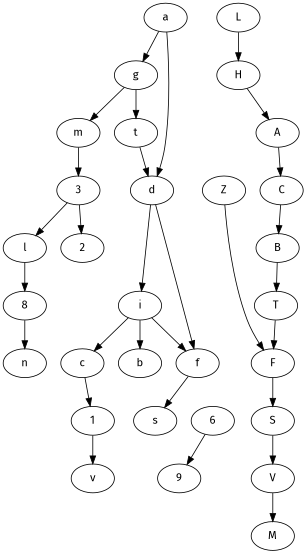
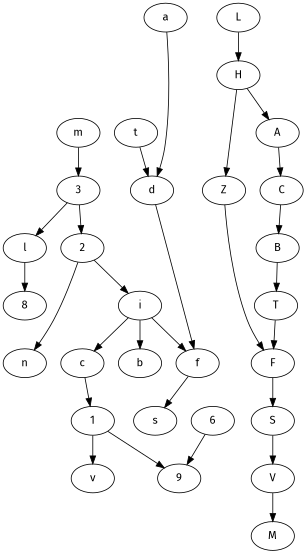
  digraph {
    fontname="Fira Sans"
    node [fontname="Fira Sans"]
    edge [fontname="Fira Sans"]
    a
-   g
    d
    t
    m
    f
    3
    s
    2
    l
    i
    8
    b
    c
    n
    1
    v
    9
    6
    L
    H
    Z
    A
    F
    C
    S
    V
    B
    T
    M
-   a -> g
    a -> d
-   g -> t
-   g -> m
    d -> f
    t -> d
    m -> 3
    f -> s
    3 -> 2
    3 -> l
-   d -> i
+   2 -> i
    l -> 8
    i -> f
    i -> b
    i -> c
-   8 -> n
+   2 -> n
    c -> 1
    1 -> v
+   1 -> 9
    6 -> 9
    L -> H
+   H -> Z
    H -> A
    Z -> F
    A -> C
    F -> S
    C -> B
    S -> V
    V -> M
    B -> T
    T -> F
  }
